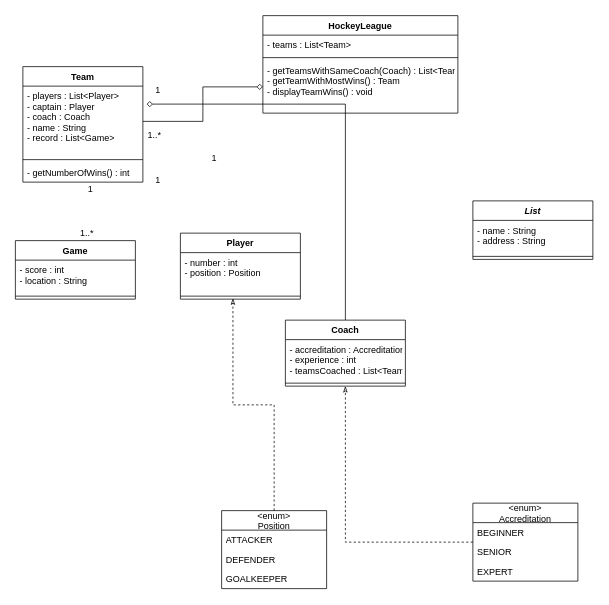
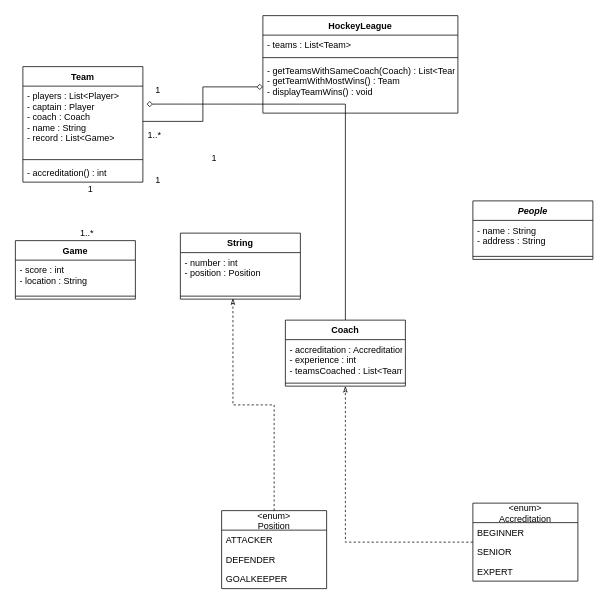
  <mxCell id="0" />
  <mxCell id="1" parent="0" />
  <mxCell id="2" value="HockeyLeague" style="swimlane;fontStyle=1;align=center;verticalAlign=top;childLayout=stackLayout;horizontal=1;startSize=26;horizontalStack=0;resizeParent=1;resizeParentMax=0;resizeLast=0;collapsible=1;marginBottom=0;" vertex="1" parent="1"><mxGeometry x="350" y="20" width="260" height="130" as="geometry" /></mxCell>
  <mxCell id="3" value="- teams : List&lt;Team&gt;" style="text;strokeColor=none;fillColor=none;align=left;verticalAlign=top;spacingLeft=4;spacingRight=4;overflow=hidden;rotatable=0;points=[[0,0.5],[1,0.5]];portConstraint=eastwest;" vertex="1" parent="2"><mxGeometry y="26" width="260" height="26" as="geometry" /></mxCell>
  <mxCell id="4" value="" style="line;strokeWidth=1;fillColor=none;align=left;verticalAlign=middle;spacingTop=-1;spacingLeft=3;spacingRight=3;rotatable=0;labelPosition=right;points=[];portConstraint=eastwest;" vertex="1" parent="2"><mxGeometry y="52" width="260" height="8" as="geometry" /></mxCell>
  <mxCell id="5" value="- getTeamsWithSameCoach(Coach) : List&lt;Team&gt;&#10;- getTeamWithMostWins() : Team&#10;- displayTeamWins() : void " style="text;strokeColor=none;fillColor=none;align=left;verticalAlign=top;spacingLeft=4;spacingRight=4;overflow=hidden;rotatable=0;points=[[0,0.5],[1,0.5]];portConstraint=eastwest;" vertex="1" parent="2"><mxGeometry y="60" width="260" height="70" as="geometry" /></mxCell>
  <mxCell id="6" value="Team" style="swimlane;fontStyle=1;align=center;verticalAlign=top;childLayout=stackLayout;horizontal=1;startSize=26;horizontalStack=0;resizeParent=1;resizeParentMax=0;resizeLast=0;collapsible=1;marginBottom=0;" vertex="1" parent="1"><mxGeometry x="30" y="88" width="160" height="154" as="geometry" /></mxCell>
  <mxCell id="7" value="- players : List&lt;Player&gt;&#10;- captain : Player&#10;- coach : Coach&#10;- name : String&#10;- record : List&lt;Game&gt;" style="text;strokeColor=none;fillColor=none;align=left;verticalAlign=top;spacingLeft=4;spacingRight=4;overflow=hidden;rotatable=0;points=[[0,0.5],[1,0.5]];portConstraint=eastwest;" vertex="1" parent="6"><mxGeometry y="26" width="160" height="94" as="geometry" /></mxCell>
  <mxCell id="8" value="" style="line;strokeWidth=1;fillColor=none;align=left;verticalAlign=middle;spacingTop=-1;spacingLeft=3;spacingRight=3;rotatable=0;labelPosition=right;points=[];portConstraint=eastwest;" vertex="1" parent="6"><mxGeometry y="120" width="160" height="8" as="geometry" /></mxCell>
- <mxCell id="9" value="- getNumberOfWins() : int" style="text;strokeColor=none;fillColor=none;align=left;verticalAlign=top;spacingLeft=4;spacingRight=4;overflow=hidden;rotatable=0;points=[[0,0.5],[1,0.5]];portConstraint=eastwest;" vertex="1" parent="6"><mxGeometry y="128" width="160" height="26" as="geometry" /></mxCell>
- <mxCell id="10" value="Player" style="swimlane;fontStyle=1;align=center;verticalAlign=top;childLayout=stackLayout;horizontal=1;startSize=26;horizontalStack=0;resizeParent=1;resizeParentMax=0;resizeLast=0;collapsible=1;marginBottom=0;" vertex="1" parent="1"><mxGeometry x="240" y="310" width="160" height="88" as="geometry" /></mxCell>
+ <mxCell id="9" value="- accreditation() : int" style="text;strokeColor=none;fillColor=none;align=left;verticalAlign=top;spacingLeft=4;spacingRight=4;overflow=hidden;rotatable=0;points=[[0,0.5],[1,0.5]];portConstraint=eastwest;" vertex="1" parent="6"><mxGeometry y="128" width="160" height="26" as="geometry" /></mxCell>
+ <mxCell id="10" value="String" style="swimlane;fontStyle=1;align=center;verticalAlign=top;childLayout=stackLayout;horizontal=1;startSize=26;horizontalStack=0;resizeParent=1;resizeParentMax=0;resizeLast=0;collapsible=1;marginBottom=0;" vertex="1" parent="1"><mxGeometry x="240" y="310" width="160" height="88" as="geometry" /></mxCell>
  <mxCell id="11" value="- number : int&#10;- position : Position" style="text;strokeColor=none;fillColor=none;align=left;verticalAlign=top;spacingLeft=4;spacingRight=4;overflow=hidden;rotatable=0;points=[[0,0.5],[1,0.5]];portConstraint=eastwest;" vertex="1" parent="10"><mxGeometry y="26" width="160" height="54" as="geometry" /></mxCell>
  <mxCell id="12" value="" style="line;strokeWidth=1;fillColor=none;align=left;verticalAlign=middle;spacingTop=-1;spacingLeft=3;spacingRight=3;rotatable=0;labelPosition=right;points=[];portConstraint=eastwest;" vertex="1" parent="10"><mxGeometry y="80" width="160" height="8" as="geometry" /></mxCell>
- <mxCell id="13" value="List" style="swimlane;fontStyle=3;align=center;verticalAlign=top;childLayout=stackLayout;horizontal=1;startSize=26;horizontalStack=0;resizeParent=1;resizeParentMax=0;resizeLast=0;collapsible=1;marginBottom=0;" vertex="1" parent="1"><mxGeometry x="630" y="267" width="160" height="78" as="geometry" /></mxCell>
+ <mxCell id="13" value="People" style="swimlane;fontStyle=3;align=center;verticalAlign=top;childLayout=stackLayout;horizontal=1;startSize=26;horizontalStack=0;resizeParent=1;resizeParentMax=0;resizeLast=0;collapsible=1;marginBottom=0;" vertex="1" parent="1"><mxGeometry x="630" y="267" width="160" height="78" as="geometry" /></mxCell>
  <mxCell id="14" value="- name : String&#10;- address : String" style="text;strokeColor=none;fillColor=none;align=left;verticalAlign=top;spacingLeft=4;spacingRight=4;overflow=hidden;rotatable=0;points=[[0,0.5],[1,0.5]];portConstraint=eastwest;" vertex="1" parent="13"><mxGeometry y="26" width="160" height="44" as="geometry" /></mxCell>
  <mxCell id="15" value="" style="line;strokeWidth=1;fillColor=none;align=left;verticalAlign=middle;spacingTop=-1;spacingLeft=3;spacingRight=3;rotatable=0;labelPosition=right;points=[];portConstraint=eastwest;" vertex="1" parent="13"><mxGeometry y="70" width="160" height="8" as="geometry" /></mxCell>
  <mxCell id="16" style="edgeStyle=orthogonalEdgeStyle;rounded=0;sketch=0;orthogonalLoop=1;jettySize=auto;html=1;entryX=1.031;entryY=0.255;entryDx=0;entryDy=0;entryPerimeter=0;endArrow=diamond;endFill=0;" edge="1" parent="1" source="17" target="7"><mxGeometry relative="1" as="geometry" /></mxCell>
  <mxCell id="17" value="Coach" style="swimlane;fontStyle=1;align=center;verticalAlign=top;childLayout=stackLayout;horizontal=1;startSize=26;horizontalStack=0;resizeParent=1;resizeParentMax=0;resizeLast=0;collapsible=1;marginBottom=0;" vertex="1" parent="1"><mxGeometry x="380" y="426" width="160" height="88" as="geometry" /></mxCell>
  <mxCell id="18" value="- accreditation : Accreditation&#10;- experience : int&#10;- teamsCoached : List&lt;Team&gt;" style="text;strokeColor=none;fillColor=none;align=left;verticalAlign=top;spacingLeft=4;spacingRight=4;overflow=hidden;rotatable=0;points=[[0,0.5],[1,0.5]];portConstraint=eastwest;" vertex="1" parent="17"><mxGeometry y="26" width="160" height="54" as="geometry" /></mxCell>
  <mxCell id="19" value="" style="line;strokeWidth=1;fillColor=none;align=left;verticalAlign=middle;spacingTop=-1;spacingLeft=3;spacingRight=3;rotatable=0;labelPosition=right;points=[];portConstraint=eastwest;" vertex="1" parent="17"><mxGeometry y="80" width="160" height="8" as="geometry" /></mxCell>
  <mxCell id="20" style="edgeStyle=orthogonalEdgeStyle;rounded=0;sketch=0;orthogonalLoop=1;jettySize=auto;html=1;entryX=0.438;entryY=0.875;entryDx=0;entryDy=0;entryPerimeter=0;endArrow=classicThin;endFill=0;dashed=1;" edge="1" parent="1" source="21" target="12"><mxGeometry relative="1" as="geometry" /></mxCell>
  <mxCell id="21" value="&lt;enum&gt;&#10;Position" style="swimlane;fontStyle=0;childLayout=stackLayout;horizontal=1;startSize=26;fillColor=none;horizontalStack=0;resizeParent=1;resizeParentMax=0;resizeLast=0;collapsible=1;marginBottom=0;" vertex="1" parent="1"><mxGeometry x="295" y="680" width="140" height="104" as="geometry" /></mxCell>
  <mxCell id="22" value="ATTACKER" style="text;strokeColor=none;fillColor=none;align=left;verticalAlign=top;spacingLeft=4;spacingRight=4;overflow=hidden;rotatable=0;points=[[0,0.5],[1,0.5]];portConstraint=eastwest;" vertex="1" parent="21"><mxGeometry y="26" width="140" height="26" as="geometry" /></mxCell>
  <mxCell id="23" value="DEFENDER" style="text;strokeColor=none;fillColor=none;align=left;verticalAlign=top;spacingLeft=4;spacingRight=4;overflow=hidden;rotatable=0;points=[[0,0.5],[1,0.5]];portConstraint=eastwest;" vertex="1" parent="21"><mxGeometry y="52" width="140" height="26" as="geometry" /></mxCell>
  <mxCell id="24" value="GOALKEEPER" style="text;strokeColor=none;fillColor=none;align=left;verticalAlign=top;spacingLeft=4;spacingRight=4;overflow=hidden;rotatable=0;points=[[0,0.5],[1,0.5]];portConstraint=eastwest;" vertex="1" parent="21"><mxGeometry y="78" width="140" height="26" as="geometry" /></mxCell>
  <mxCell id="25" value="Game" style="swimlane;fontStyle=1;align=center;verticalAlign=top;childLayout=stackLayout;horizontal=1;startSize=26;horizontalStack=0;resizeParent=1;resizeParentMax=0;resizeLast=0;collapsible=1;marginBottom=0;" vertex="1" parent="1"><mxGeometry x="20" y="320" width="160" height="78" as="geometry" /></mxCell>
  <mxCell id="26" value="- score : int&#10;- location : String&#10;" style="text;strokeColor=none;fillColor=none;align=left;verticalAlign=top;spacingLeft=4;spacingRight=4;overflow=hidden;rotatable=0;points=[[0,0.5],[1,0.5]];portConstraint=eastwest;" vertex="1" parent="25"><mxGeometry y="26" width="160" height="44" as="geometry" /></mxCell>
  <mxCell id="27" value="" style="line;strokeWidth=1;fillColor=none;align=left;verticalAlign=middle;spacingTop=-1;spacingLeft=3;spacingRight=3;rotatable=0;labelPosition=right;points=[];portConstraint=eastwest;" vertex="1" parent="25"><mxGeometry y="70" width="160" height="8" as="geometry" /></mxCell>
  <mxCell id="28" style="edgeStyle=orthogonalEdgeStyle;rounded=0;sketch=0;orthogonalLoop=1;jettySize=auto;html=1;entryX=0.5;entryY=1;entryDx=0;entryDy=0;endArrow=classicThin;endFill=0;dashed=1;" edge="1" parent="1" source="29" target="17"><mxGeometry relative="1" as="geometry" /></mxCell>
  <mxCell id="29" value="&lt;enum&gt;&#10;Accreditation" style="swimlane;fontStyle=0;childLayout=stackLayout;horizontal=1;startSize=26;fillColor=none;horizontalStack=0;resizeParent=1;resizeParentMax=0;resizeLast=0;collapsible=1;marginBottom=0;" vertex="1" parent="1"><mxGeometry x="630" y="670" width="140" height="104" as="geometry" /></mxCell>
  <mxCell id="30" value="BEGINNER" style="text;strokeColor=none;fillColor=none;align=left;verticalAlign=top;spacingLeft=4;spacingRight=4;overflow=hidden;rotatable=0;points=[[0,0.5],[1,0.5]];portConstraint=eastwest;" vertex="1" parent="29"><mxGeometry y="26" width="140" height="26" as="geometry" /></mxCell>
  <mxCell id="31" value="SENIOR" style="text;strokeColor=none;fillColor=none;align=left;verticalAlign=top;spacingLeft=4;spacingRight=4;overflow=hidden;rotatable=0;points=[[0,0.5],[1,0.5]];portConstraint=eastwest;" vertex="1" parent="29"><mxGeometry y="52" width="140" height="26" as="geometry" /></mxCell>
  <mxCell id="32" value="EXPERT" style="text;strokeColor=none;fillColor=none;align=left;verticalAlign=top;spacingLeft=4;spacingRight=4;overflow=hidden;rotatable=0;points=[[0,0.5],[1,0.5]];portConstraint=eastwest;" vertex="1" parent="29"><mxGeometry y="78" width="140" height="26" as="geometry" /></mxCell>
  <mxCell id="33" style="edgeStyle=orthogonalEdgeStyle;rounded=0;sketch=0;orthogonalLoop=1;jettySize=auto;html=1;entryX=0;entryY=0.5;entryDx=0;entryDy=0;endArrow=diamond;endFill=0;" edge="1" parent="1" source="7" target="5"><mxGeometry relative="1" as="geometry" /></mxCell>
  <mxCell id="34" value="1" style="text;html=1;align=center;verticalAlign=middle;resizable=0;points=[];autosize=1;" vertex="1" parent="1"><mxGeometry x="275" y="200" width="20" height="20" as="geometry" /></mxCell>
  <mxCell id="35" value="1..*" style="text;html=1;align=center;verticalAlign=middle;resizable=0;points=[];autosize=1;" vertex="1" parent="1"><mxGeometry x="190" y="170" width="30" height="20" as="geometry" /></mxCell>
  <mxCell id="36" value="1" style="text;html=1;align=center;verticalAlign=middle;resizable=0;points=[];autosize=1;" vertex="1" parent="1"><mxGeometry x="110" y="242" width="20" height="20" as="geometry" /></mxCell>
  <mxCell id="37" value="1..*" style="text;html=1;align=center;verticalAlign=middle;resizable=0;points=[];autosize=1;" vertex="1" parent="1"><mxGeometry x="100" y="300" width="30" height="20" as="geometry" /></mxCell>
  <mxCell id="38" value="1" style="text;html=1;align=center;verticalAlign=middle;resizable=0;points=[];autosize=1;" vertex="1" parent="1"><mxGeometry x="200" y="230" width="20" height="20" as="geometry" /></mxCell>
  <mxCell id="39" value="1" style="text;html=1;align=center;verticalAlign=middle;resizable=0;points=[];autosize=1;" vertex="1" parent="1"><mxGeometry x="200" y="110" width="20" height="20" as="geometry" /></mxCell>
